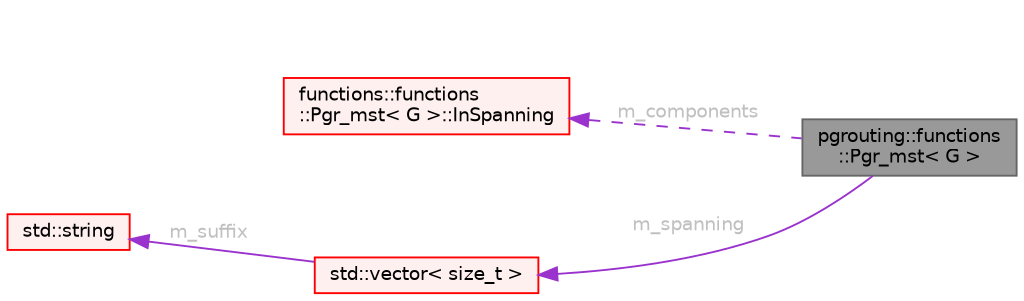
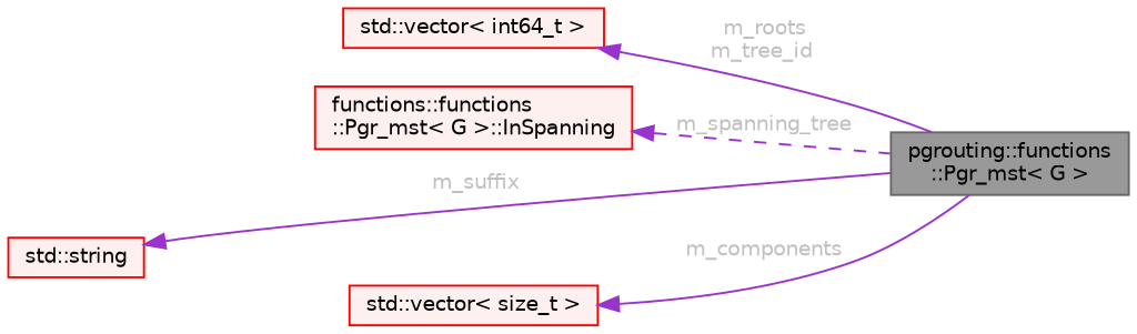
  digraph {
    rankdir=LR
    node [color=red fillcolor="#FFF0F0" fontname=Helvetica fontsize=10 shape=box style=filled]
    edge [color=darkorchid3 dir=back fontcolor=grey fontname=Helvetica fontsize=10 labelfontname=Helvetica labelfontsize=10 style=solid]
    n1 [color=gray40 fillcolor=grey60 fontcolor=black height=0.2 label="pgrouting::functions\l::Pgr_mst\< G \>" width=0.4]
+   n2 [height=0.2 label="std::vector\< int64_t \>" width=0.4]
    n3 [height=0.2 label="functions::functions\l::Pgr_mst\< G \>::InSpanning" width=0.4]
    n4 [height=0.2 label="std::vector\< size_t \>" width=0.4]
    n5 [height=0.2 label="std::string" width=0.4]
-   n3 -> n1 [label=" m_components" style=dashed]
-   n4 -> n1 [label=" m_spanning"]
-   n5 -> n4 [label=" m_suffix"]
+   n2 -> n1 [label=" m_roots\nm_tree_id"]
+   n3 -> n1 [label=" m_spanning_tree" style=dashed]
+   n4 -> n1 [label=" m_components"]
+   n5 -> n1 [label=" m_suffix"]
  }
